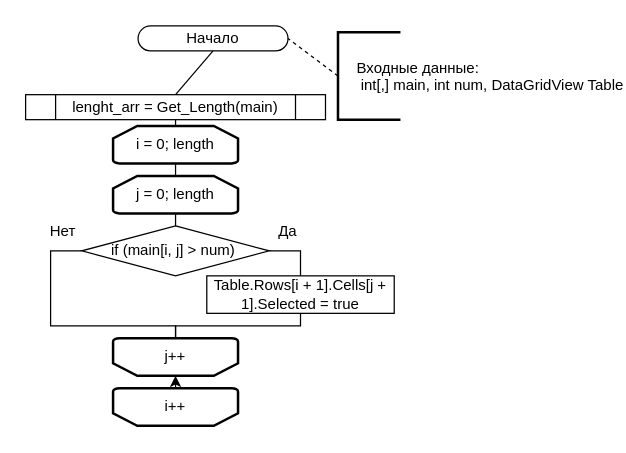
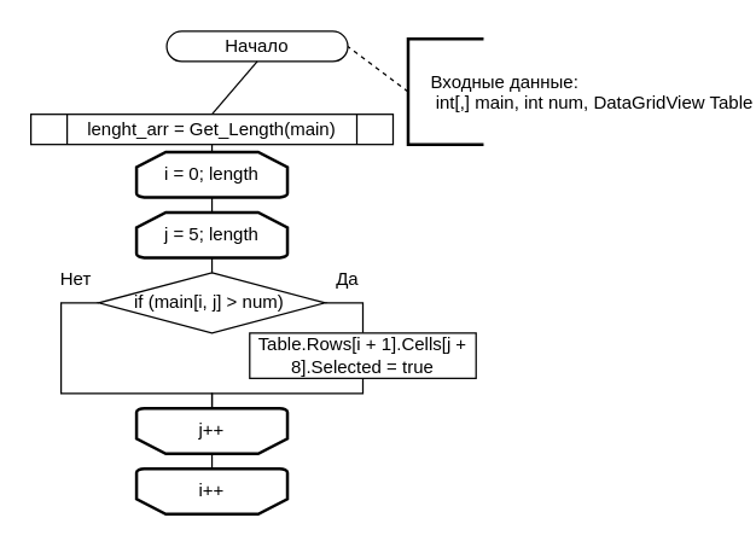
  <mxCell id="0" />
  <mxCell id="1" parent="0" />
  <mxCell id="2" value="Начало" style="rounded=1;whiteSpace=wrap;html=1;arcSize=50;" vertex="1" parent="1"><mxGeometry x="110" y="20" width="120" height="20" as="geometry" /></mxCell>
  <mxCell id="3" value="" style="endArrow=none;dashed=1;html=1;rounded=0;exitX=0;exitY=0.5;exitDx=0;exitDy=0;entryX=1;entryY=0.5;entryDx=0;entryDy=0;exitPerimeter=0;" edge="1" source="4" target="2" parent="1"><mxGeometry width="50" height="50" relative="1" as="geometry"><mxPoint x="260" y="65" as="sourcePoint" /><mxPoint x="240" y="65" as="targetPoint" /></mxGeometry></mxCell>
  <mxCell id="4" value="    Входные данные:&#10;     int[,] main, int num, DataGridView Table" style="strokeWidth=2;shape=mxgraph.flowchart.annotation_1;align=left;pointerEvents=1;recursiveResize=1;autosize=0;verticalAlign=middle;horizontal=1;" vertex="1" parent="1"><mxGeometry x="270" y="25" width="50" height="70" as="geometry" /></mxCell>
  <mxCell id="5" value="" style="endArrow=none;html=1;rounded=0;entryX=0.5;entryY=0;entryDx=0;entryDy=0;exitX=0.5;exitY=1;exitDx=0;exitDy=0;" edge="1" parent="1" source="2" target="7"><mxGeometry width="50" height="50" relative="1" as="geometry"><mxPoint x="110" y="130" as="sourcePoint" /><mxPoint x="140" y="80" as="targetPoint" /></mxGeometry></mxCell>
  <mxCell id="6" value="" style="endArrow=none;html=1;rounded=0;entryX=0.5;entryY=1;entryDx=0;entryDy=0;exitX=0.5;exitY=0;exitDx=0;exitDy=0;exitPerimeter=0;" edge="1" parent="1" source="8" target="7"><mxGeometry width="50" height="50" relative="1" as="geometry"><mxPoint x="140" y="110" as="sourcePoint" /><mxPoint x="140" y="110" as="targetPoint" /></mxGeometry></mxCell>
  <mxCell id="7" value="lenght_arr = Get_Length(main)" style="shape=process;whiteSpace=wrap;html=1;backgroundOutline=1;" vertex="1" parent="1"><mxGeometry x="20" y="75" width="240" height="20" as="geometry" /></mxCell>
  <mxCell id="8" value="i = 0; length" style="strokeWidth=2;html=1;shape=mxgraph.flowchart.loop_limit;whiteSpace=wrap;" vertex="1" parent="1"><mxGeometry x="90" y="100" width="100" height="30" as="geometry" /></mxCell>
  <mxCell id="9" value="i++" style="strokeWidth=2;html=1;shape=mxgraph.flowchart.loop_limit;whiteSpace=wrap;direction=west;" vertex="1" parent="1"><mxGeometry x="90" y="310" width="100" height="30" as="geometry" /></mxCell>
- <mxCell id="10" value="" style="endArrow=classic;html=1;rounded=0;entryX=0.5;entryY=0;entryDx=0;entryDy=0;exitX=0.5;exitY=1;exitDx=0;exitDy=0;exitPerimeter=0;entryPerimeter=0;" edge="1" source="9" target="12" parent="1"><mxGeometry width="50" height="50" relative="1" as="geometry"><mxPoint x="53" y="480" as="sourcePoint" /><mxPoint x="21" y="270" as="targetPoint" /></mxGeometry></mxCell>
- <mxCell id="11" value="j = 0; length" style="strokeWidth=2;html=1;shape=mxgraph.flowchart.loop_limit;whiteSpace=wrap;" vertex="1" parent="1"><mxGeometry x="90" y="140" width="100" height="30" as="geometry" /></mxCell>
+ <mxCell id="10" value="" style="endArrow=none;html=1;rounded=0;entryX=0.5;entryY=0;entryDx=0;entryDy=0;exitX=0.5;exitY=1;exitDx=0;exitDy=0;exitPerimeter=0;entryPerimeter=0;" edge="1" source="9" target="12" parent="1"><mxGeometry width="50" height="50" relative="1" as="geometry"><mxPoint x="53" y="480" as="sourcePoint" /><mxPoint x="21" y="270" as="targetPoint" /></mxGeometry></mxCell>
+ <mxCell id="11" value="j = 5; length" style="strokeWidth=2;html=1;shape=mxgraph.flowchart.loop_limit;whiteSpace=wrap;" vertex="1" parent="1"><mxGeometry x="90" y="140" width="100" height="30" as="geometry" /></mxCell>
  <mxCell id="12" value="j++" style="strokeWidth=2;html=1;shape=mxgraph.flowchart.loop_limit;whiteSpace=wrap;direction=west;" vertex="1" parent="1"><mxGeometry x="90" y="270" width="100" height="30" as="geometry" /></mxCell>
  <mxCell id="13" value="" style="endArrow=none;html=1;rounded=0;entryX=0.5;entryY=1;entryDx=0;entryDy=0;entryPerimeter=0;exitX=0.5;exitY=0;exitDx=0;exitDy=0;" edge="1" source="16" target="11" parent="1"><mxGeometry width="50" height="50" relative="1" as="geometry"><mxPoint x="140" y="180" as="sourcePoint" /><mxPoint x="216" y="350" as="targetPoint" /></mxGeometry></mxCell>
  <mxCell id="14" value="" style="endArrow=none;html=1;rounded=0;exitX=0.5;exitY=1;exitDx=0;exitDy=0;exitPerimeter=0;" edge="1" source="12" parent="1"><mxGeometry width="50" height="50" relative="1" as="geometry"><mxPoint x="160" y="470" as="sourcePoint" /><mxPoint x="140" y="270" as="targetPoint" /></mxGeometry></mxCell>
  <mxCell id="15" value="" style="endArrow=none;html=1;rounded=0;entryX=0.5;entryY=0;entryDx=0;entryDy=0;exitX=0.5;exitY=1;exitDx=0;exitDy=0;exitPerimeter=0;entryPerimeter=0;" edge="1" parent="1" source="8" target="11"><mxGeometry width="50" height="50" relative="1" as="geometry"><mxPoint x="30" y="230" as="sourcePoint" /><mxPoint x="37" y="210" as="targetPoint" /></mxGeometry></mxCell>
  <mxCell id="16" value="if (main[i, j] &amp;gt; num)&amp;nbsp;" style="rhombus;whiteSpace=wrap;html=1;" vertex="1" parent="1"><mxGeometry x="65" y="180" width="150" height="40" as="geometry" /></mxCell>
  <mxCell id="17" value="Нет" style="text;html=1;align=center;verticalAlign=middle;whiteSpace=wrap;rounded=0;" vertex="1" parent="1"><mxGeometry x="20" y="170" width="60" height="30" as="geometry" /></mxCell>
  <mxCell id="18" value="Да" style="text;html=1;align=center;verticalAlign=middle;whiteSpace=wrap;rounded=0;" vertex="1" parent="1"><mxGeometry x="200" y="170" width="60" height="30" as="geometry" /></mxCell>
  <mxCell id="19" value="" style="endArrow=none;html=1;rounded=0;exitX=0;exitY=0.5;exitDx=0;exitDy=0;" edge="1" parent="1" source="16"><mxGeometry width="50" height="50" relative="1" as="geometry"><mxPoint x="40" y="240" as="sourcePoint" /><mxPoint x="140" y="270" as="targetPoint" /><Array as="points"><mxPoint x="40" y="200" /><mxPoint x="40" y="240" /><mxPoint x="40" y="260" /><mxPoint x="140" y="260" /></Array></mxGeometry></mxCell>
  <mxCell id="20" value="" style="endArrow=none;html=1;rounded=0;entryX=0.5;entryY=0;entryDx=0;entryDy=0;exitX=1;exitY=0.5;exitDx=0;exitDy=0;" edge="1" target="21" parent="1" source="16"><mxGeometry width="50" height="50" relative="1" as="geometry"><mxPoint x="240" y="200" as="sourcePoint" /><mxPoint x="156" y="200" as="targetPoint" /><Array as="points"><mxPoint x="240" y="200" /></Array></mxGeometry></mxCell>
- <mxCell id="21" value="Table.Rows[i + 1].Cells[j + 1].Selected = true" style="rounded=0;whiteSpace=wrap;html=1;" vertex="1" parent="1"><mxGeometry x="165" y="220" width="150" height="30" as="geometry" /></mxCell>
+ <mxCell id="21" value="Table.Rows[i + 1].Cells[j + 8].Selected = true" style="rounded=0;whiteSpace=wrap;html=1;" vertex="1" parent="1"><mxGeometry x="165" y="220" width="150" height="30" as="geometry" /></mxCell>
  <mxCell id="22" value="" style="endArrow=none;html=1;rounded=0;entryX=0.5;entryY=1;entryDx=0;entryDy=0;" edge="1" target="21" parent="1"><mxGeometry width="50" height="50" relative="1" as="geometry"><mxPoint x="140" y="270" as="sourcePoint" /><mxPoint x="236" y="270" as="targetPoint" /><Array as="points"><mxPoint x="140" y="260" /><mxPoint x="240" y="260" /></Array></mxGeometry></mxCell>
